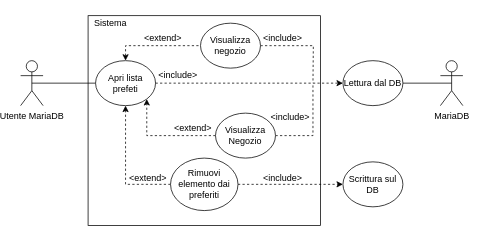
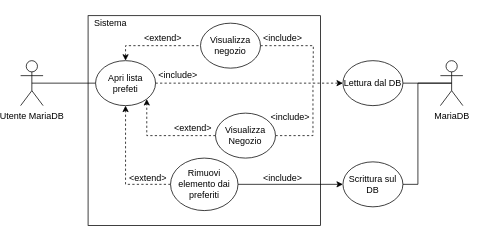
  <mxCell id="0" />
  <mxCell id="1" parent="0" />
  <mxCell id="2" value="" style="rounded=0;whiteSpace=wrap;html=1;" parent="1" vertex="1"><mxGeometry x="110" y="20" width="310" height="280" as="geometry" /></mxCell>
  <mxCell id="3" style="edgeStyle=orthogonalEdgeStyle;rounded=0;orthogonalLoop=1;jettySize=auto;html=1;exitX=0.5;exitY=0.5;exitDx=0;exitDy=0;exitPerimeter=0;endArrow=none;endFill=0;" parent="1" source="4" target="7" edge="1"><mxGeometry relative="1" as="geometry" /></mxCell>
  <mxCell id="4" value="Utente MariaDB" style="shape=umlActor;verticalLabelPosition=bottom;verticalAlign=top;html=1;outlineConnect=0;" parent="1" vertex="1"><mxGeometry x="20" y="80" width="30" height="60" as="geometry" /></mxCell>
  <mxCell id="5" style="edgeStyle=orthogonalEdgeStyle;rounded=0;orthogonalLoop=1;jettySize=auto;html=1;exitX=1;exitY=0.5;exitDx=0;exitDy=0;dashed=1;startArrow=none;startFill=0;endArrow=classic;endFill=1;" parent="1" source="7" target="17" edge="1"><mxGeometry relative="1" as="geometry" /></mxCell>
  <mxCell id="6" style="edgeStyle=orthogonalEdgeStyle;rounded=0;orthogonalLoop=1;jettySize=auto;html=1;exitX=0.5;exitY=0;exitDx=0;exitDy=0;endArrow=none;endFill=0;dashed=1;startArrow=classic;startFill=1;" parent="1" source="7" target="23" edge="1"><mxGeometry relative="1" as="geometry" /></mxCell>
  <mxCell id="7" value="Apri lista prefeti" style="ellipse;whiteSpace=wrap;html=1;" parent="1" vertex="1"><mxGeometry x="120" y="80" width="80" height="60" as="geometry" /></mxCell>
  <mxCell id="8" value="MariaDB" style="shape=umlActor;verticalLabelPosition=bottom;verticalAlign=top;html=1;outlineConnect=0;" parent="1" vertex="1"><mxGeometry x="580" y="80" width="30" height="60" as="geometry" /></mxCell>
  <mxCell id="9" style="edgeStyle=orthogonalEdgeStyle;rounded=0;orthogonalLoop=1;jettySize=auto;html=1;exitX=0;exitY=0.5;exitDx=0;exitDy=0;entryX=1;entryY=1;entryDx=0;entryDy=0;dashed=1;startArrow=none;startFill=0;endArrow=classic;endFill=1;" parent="1" source="11" target="7" edge="1"><mxGeometry relative="1" as="geometry" /></mxCell>
  <mxCell id="10" style="edgeStyle=orthogonalEdgeStyle;rounded=0;orthogonalLoop=1;jettySize=auto;html=1;exitX=1;exitY=0.5;exitDx=0;exitDy=0;dashed=1;startArrow=none;startFill=0;endArrow=none;endFill=0;" parent="1" source="11" edge="1"><mxGeometry relative="1" as="geometry"><mxPoint x="410" y="110" as="targetPoint" /><Array as="points"><mxPoint x="410" y="180" /></Array></mxGeometry></mxCell>
  <mxCell id="11" value="Visualizza Negozio" style="ellipse;whiteSpace=wrap;html=1;" parent="1" vertex="1"><mxGeometry x="280" y="150" width="80" height="60" as="geometry" /></mxCell>
  <mxCell id="12" style="edgeStyle=orthogonalEdgeStyle;rounded=0;orthogonalLoop=1;jettySize=auto;html=1;exitX=0;exitY=0.5;exitDx=0;exitDy=0;entryX=0.5;entryY=1;entryDx=0;entryDy=0;dashed=1;" parent="1" source="14" target="7" edge="1"><mxGeometry relative="1" as="geometry" /></mxCell>
- <mxCell id="13" style="edgeStyle=orthogonalEdgeStyle;rounded=0;orthogonalLoop=1;jettySize=auto;html=1;exitX=1;exitY=0.5;exitDx=0;exitDy=0;endArrow=classic;endFill=1;dashed=1;" edge="1" parent="1" source="14" target="27"><mxGeometry relative="1" as="geometry" /></mxCell>
+ <mxCell id="13" style="edgeStyle=orthogonalEdgeStyle;rounded=0;orthogonalLoop=1;jettySize=auto;html=1;exitX=1;exitY=0.5;exitDx=0;exitDy=0;endArrow=classic;endFill=1;dashed=0;" edge="1" parent="1" source="14" target="27"><mxGeometry relative="1" as="geometry" /></mxCell>
  <mxCell id="14" value="Rimuovi elemento dai preferiti" style="ellipse;whiteSpace=wrap;html=1;" parent="1" vertex="1"><mxGeometry x="220" y="210" width="90" height="70" as="geometry" /></mxCell>
  <mxCell id="15" value="&amp;lt;extend&amp;gt;" style="text;html=1;strokeColor=none;fillColor=none;align=center;verticalAlign=middle;whiteSpace=wrap;rounded=0;" parent="1" vertex="1"><mxGeometry x="230" y="160" width="40" height="20" as="geometry" /></mxCell>
  <mxCell id="16" style="edgeStyle=orthogonalEdgeStyle;rounded=0;orthogonalLoop=1;jettySize=auto;html=1;exitX=1;exitY=0.5;exitDx=0;exitDy=0;entryX=0.5;entryY=0.5;entryDx=0;entryDy=0;entryPerimeter=0;startArrow=none;startFill=0;endArrow=none;endFill=0;" parent="1" source="17" target="8" edge="1"><mxGeometry relative="1" as="geometry" /></mxCell>
  <mxCell id="17" value="Lettura dal DB" style="ellipse;whiteSpace=wrap;html=1;" parent="1" vertex="1"><mxGeometry x="450" y="80" width="80" height="60" as="geometry" /></mxCell>
  <mxCell id="18" value="&amp;lt;include&amp;gt;" style="text;html=1;strokeColor=none;fillColor=none;align=center;verticalAlign=middle;whiteSpace=wrap;rounded=0;" parent="1" vertex="1"><mxGeometry x="210" y="90" width="40" height="20" as="geometry" /></mxCell>
  <mxCell id="19" value="&amp;lt;include&amp;gt;" style="text;html=1;strokeColor=none;fillColor=none;align=center;verticalAlign=middle;whiteSpace=wrap;rounded=0;" parent="1" vertex="1"><mxGeometry x="360" y="145" width="40" height="20" as="geometry" /></mxCell>
  <mxCell id="20" value="Sistema" style="text;html=1;strokeColor=none;fillColor=none;align=center;verticalAlign=middle;whiteSpace=wrap;rounded=0;" parent="1" vertex="1"><mxGeometry x="120" y="20" width="40" height="20" as="geometry" /></mxCell>
  <mxCell id="21" value="&amp;lt;extend&amp;gt;" style="text;html=1;strokeColor=none;fillColor=none;align=center;verticalAlign=middle;whiteSpace=wrap;rounded=0;" parent="1" vertex="1"><mxGeometry x="170" y="227" width="40" height="20" as="geometry" /></mxCell>
  <mxCell id="22" style="edgeStyle=orthogonalEdgeStyle;rounded=0;orthogonalLoop=1;jettySize=auto;html=1;exitX=1;exitY=0.5;exitDx=0;exitDy=0;dashed=1;startArrow=none;startFill=0;endArrow=none;endFill=0;" parent="1" source="23" edge="1"><mxGeometry relative="1" as="geometry"><mxPoint x="410" y="110" as="targetPoint" /></mxGeometry></mxCell>
  <mxCell id="23" value="Visualizza negozio" style="ellipse;whiteSpace=wrap;html=1;" parent="1" vertex="1"><mxGeometry x="260" y="30" width="80" height="60" as="geometry" /></mxCell>
  <mxCell id="24" value="&amp;lt;extend&amp;gt;" style="text;html=1;strokeColor=none;fillColor=none;align=center;verticalAlign=middle;whiteSpace=wrap;rounded=0;" parent="1" vertex="1"><mxGeometry x="190" y="40" width="40" height="20" as="geometry" /></mxCell>
  <mxCell id="25" value="&amp;lt;include&amp;gt;" style="text;html=1;strokeColor=none;fillColor=none;align=center;verticalAlign=middle;whiteSpace=wrap;rounded=0;" parent="1" vertex="1"><mxGeometry x="350" y="40" width="40" height="20" as="geometry" /></mxCell>
+ <mxCell id="26" style="edgeStyle=orthogonalEdgeStyle;rounded=0;orthogonalLoop=1;jettySize=auto;html=1;exitX=1;exitY=0.5;exitDx=0;exitDy=0;entryX=0.5;entryY=0.5;entryDx=0;entryDy=0;entryPerimeter=0;endArrow=none;endFill=0;" edge="1" parent="1" source="27" target="8"><mxGeometry relative="1" as="geometry"><Array as="points"><mxPoint x="550" y="245" /><mxPoint x="550" y="110" /></Array></mxGeometry></mxCell>
  <mxCell id="27" value="Scrittura sul DB" style="ellipse;whiteSpace=wrap;html=1;" vertex="1" parent="1"><mxGeometry x="450" y="215" width="80" height="60" as="geometry" /></mxCell>
  <mxCell id="28" value="&amp;lt;include&amp;gt;" style="text;html=1;strokeColor=none;fillColor=none;align=center;verticalAlign=middle;whiteSpace=wrap;rounded=0;" vertex="1" parent="1"><mxGeometry x="350" y="227" width="40" height="20" as="geometry" /></mxCell>
